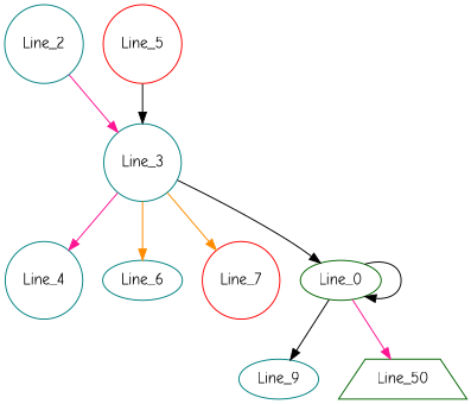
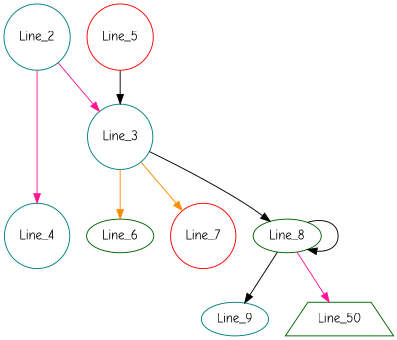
  digraph {
    fontname="Comic Neue"
    node [color=teal fontname="Comic Neue" shape=circle]
    edge [color=black fontname="Comic Neue"]
    Line_2
    Line_3
    Line_4
-   Line_6 [shape=ellipse]
+   Line_6 [color=darkgreen shape=ellipse]
    Line_7 [color=red]
-   Line_8 [color=darkgreen shape=ellipse label=Line_0]
+   Line_8 [color=darkgreen shape=ellipse]
    Line_5 [color=red]
    Line_9 [shape=ellipse]
    n9 [color=darkgreen label=Line_50 shape=trapezium]
    Line_2 -> Line_3 [color=deeppink]
-   Line_3 -> Line_4 [color=deeppink]
+   Line_2 -> Line_4 [color=deeppink]
    Line_3 -> Line_6 [color=darkorange]
    Line_3 -> Line_7 [color=darkorange]
    Line_3 -> Line_8
    Line_8 -> Line_8
    Line_8 -> Line_9
    Line_8 -> n9 [color=deeppink]
    Line_5 -> Line_3
  }
